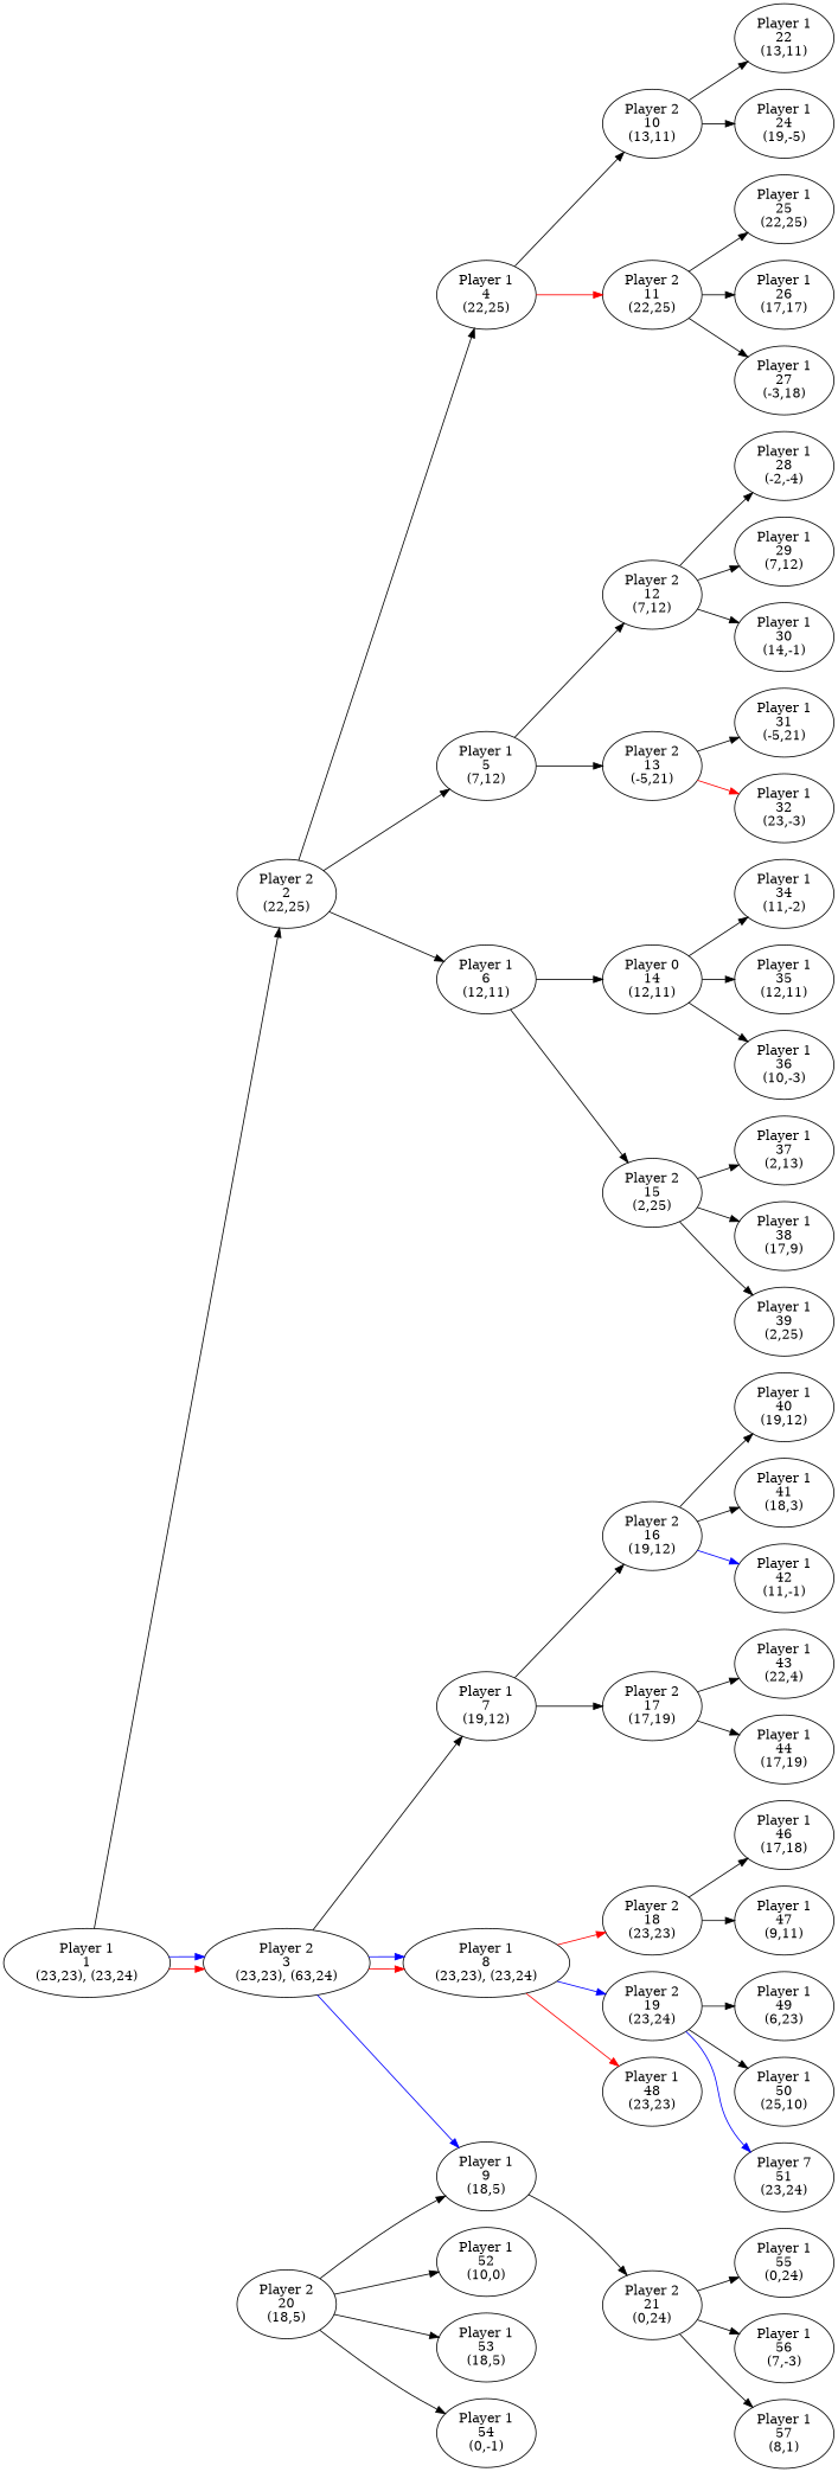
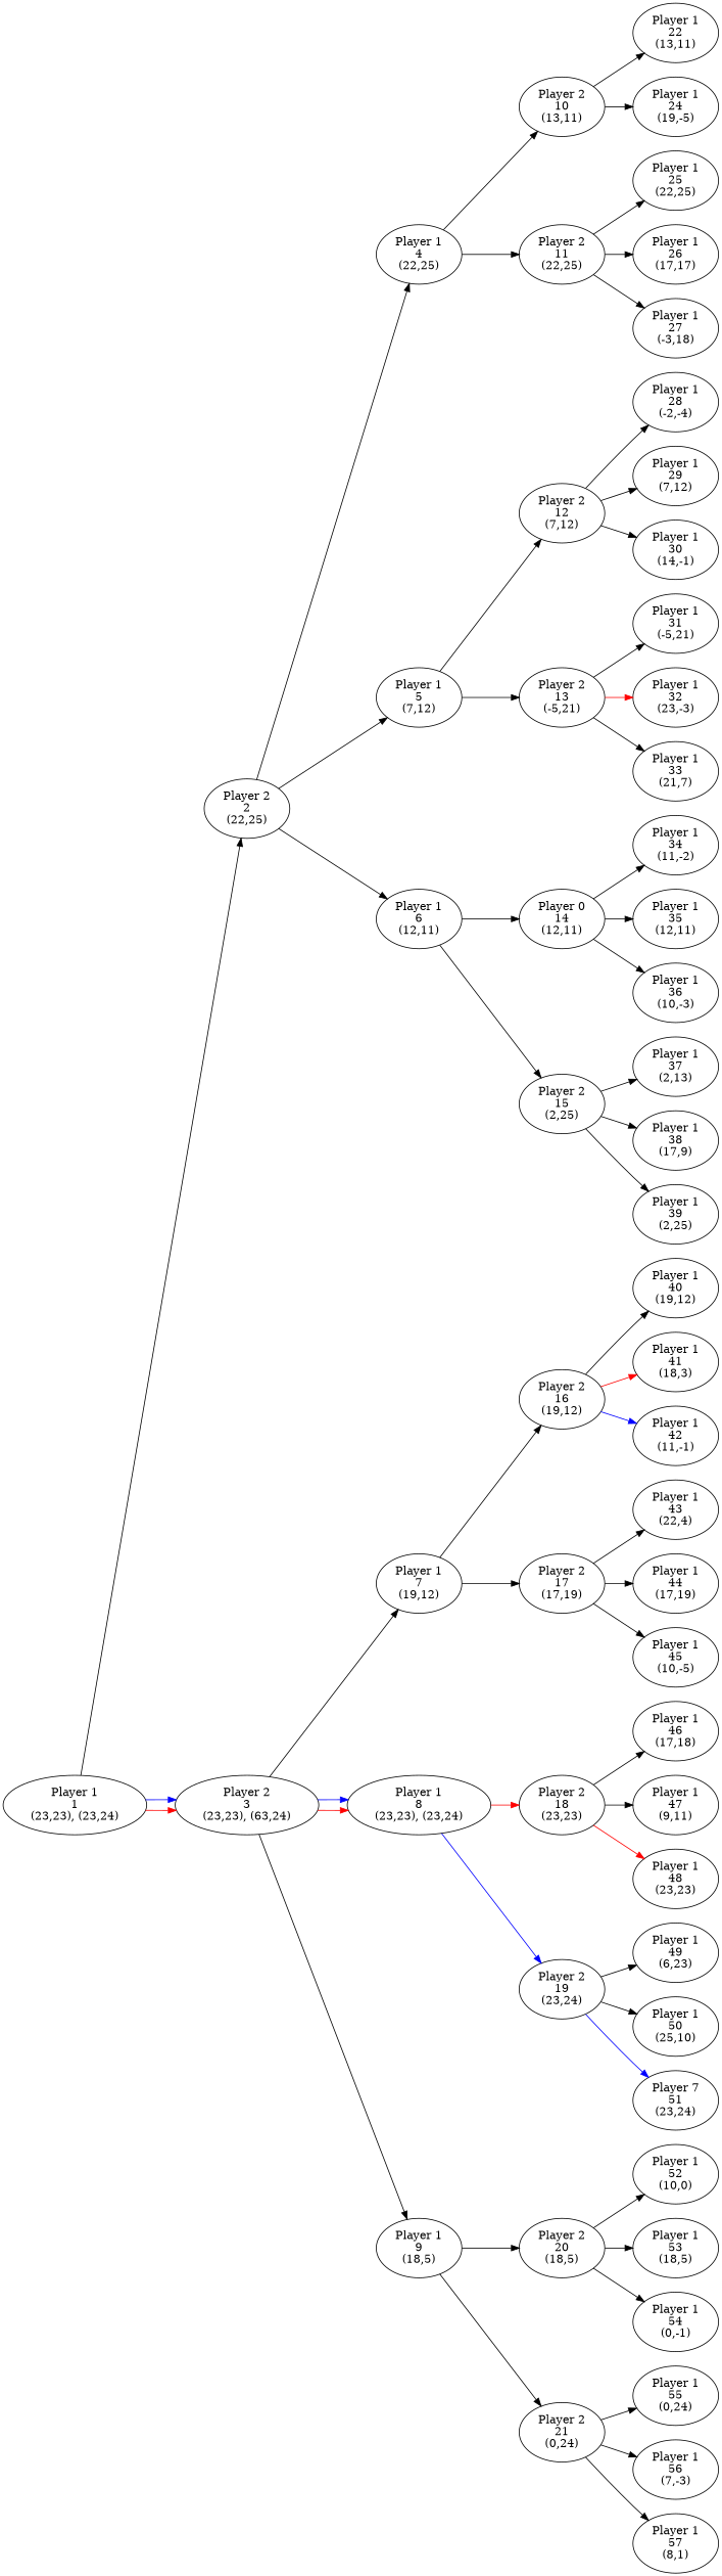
  digraph {
    rankdir=LR
    n1 [label="Player 1\n1\n(23,23), (23,24)"]
    n2 [label="Player 2\n2\n(22,25)"]
    n3 [label="Player 2\n3\n(23,23), (63,24)"]
    n4 [label="Player 1\n4\n(22,25)"]
    n5 [label="Player 1\n5\n(7,12)"]
    n6 [label="Player 1\n6\n(12,11)"]
    n7 [label="Player 1\n7\n(19,12)"]
    n8 [label="Player 1\n8\n(23,23), (23,24)"]
    n9 [label="Player 1\n9\n(18,5)"]
    n10 [label="Player 2\n10\n(13,11)"]
    n11 [label="Player 2\n11\n(22,25)"]
    n12 [label="Player 2\n12\n(7,12)"]
    n13 [label="Player 2\n13\n(-5,21)"]
    n14 [label="Player 0\n14\n(12,11)"]
    n15 [label="Player 2\n15\n(2,25)"]
    n16 [label="Player 1\n22\n(13,11)"]
    n17 [label="Player 1\n24\n(19,-5)"]
    n18 [label="Player 1\n25\n(22,25)"]
    n19 [label="Player 1\n26\n(17,17)"]
    n20 [label="Player 1\n27\n(-3,18)"]
    n21 [label="Player 1\n28\n(-2,-4)"]
    n22 [label="Player 1\n29\n(7,12)"]
    n23 [label="Player 1\n30\n(14,-1)"]
    n24 [label="Player 1\n31\n(-5,21)"]
    n25 [label="Player 1\n32\n(23,-3)"]
+   n26 [label="Player 1\n33\n(21,7)"]
    n27 [label="Player 1\n34\n(11,-2)"]
    n28 [label="Player 1\n35\n(12,11)"]
    n29 [label="Player 1\n36\n(10,-3)"]
    n30 [label="Player 1\n37\n(2,13)"]
    n31 [label="Player 1\n38\n(17,9)"]
    n32 [label="Player 1\n39\n(2,25)"]
    n33 [label="Player 2\n16\n(19,12)"]
    n34 [label="Player 2\n17\n(17,19)"]
    n35 [label="Player 2\n18\n(23,23)"]
    n36 [label="Player 2\n19\n(23,24)"]
    n37 [label="Player 2\n20\n(18,5)"]
    n38 [label="Player 2\n21\n(0,24)"]
    n39 [label="Player 1\n40\n(19,12)"]
    n40 [label="Player 1\n41\n(18,3)"]
    n41 [label="Player 1\n42\n(11,-1)"]
    n42 [label="Player 1\n43\n(22,4)"]
    n43 [label="Player 1\n44\n(17,19)"]
+   n44 [label="Player 1\n45\n(10,-5)"]
    n45 [label="Player 1\n46\n(17,18)"]
    n46 [label="Player 1\n47\n(9,11)"]
    n47 [label="Player 1\n48\n(23,23)"]
    n48 [label="Player 1\n49\n(6,23)"]
    n49 [label="Player 1\n50\n(25,10)"]
    n50 [label="Player 7\n51\n(23,24)"]
    n51 [label="Player 1\n52\n(10,0)"]
    n52 [label="Player 1\n53\n(18,5)"]
    n53 [label="Player 1\n54\n(0,-1)"]
    n54 [label="Player 1\n55\n(0,24)"]
    n55 [label="Player 1\n56\n(7,-3)"]
    n56 [label="Player 1\n57\n(8,1)"]
    n1 -> n2
    n1 -> n3 [color=red penwidth=1]
    n1 -> n3 [color=blue penwidth=1]
    n2 -> n4
    n2 -> n5
    n2 -> n6
    n3 -> n7
    n3 -> n8 [color=red penwidth=1]
    n3 -> n8 [color=blue penwidth=1]
-   n3 -> n9 [color=blue]
+   n3 -> n9
    n4 -> n10
-   n4 -> n11 [color=red]
+   n4 -> n11
    n5 -> n12
    n5 -> n13
    n6 -> n14
    n6 -> n15
    n7 -> n33
    n7 -> n34
    n8 -> n35 [color=red penwidth=1]
    n8 -> n36 [color=blue penwidth=1]
-   n37 -> n9
+   n9 -> n37
    n9 -> n38
    n10 -> n16
    n10 -> n17
    n11 -> n18
    n11 -> n19
    n11 -> n20
    n12 -> n21
    n12 -> n22
    n12 -> n23
    n13 -> n24
    n13 -> n25 [color=red]
+   n13 -> n26
    n14 -> n27
    n14 -> n28
    n14 -> n29
    n15 -> n30
    n15 -> n31
    n15 -> n32
    n33 -> n39
-   n33 -> n40
+   n33 -> n40 [color=red]
    n33 -> n41 [color=blue]
    n34 -> n42
    n34 -> n43
+   n34 -> n44
    n35 -> n45
    n35 -> n46
-   n8 -> n47 [color=red penwidth=1]
+   n35 -> n47 [color=red penwidth=1]
    n36 -> n48
    n36 -> n49
    n36 -> n50 [color=blue penwidth=1]
    n37 -> n51
    n37 -> n52
    n37 -> n53
    n38 -> n54
    n38 -> n55
    n38 -> n56
  }
